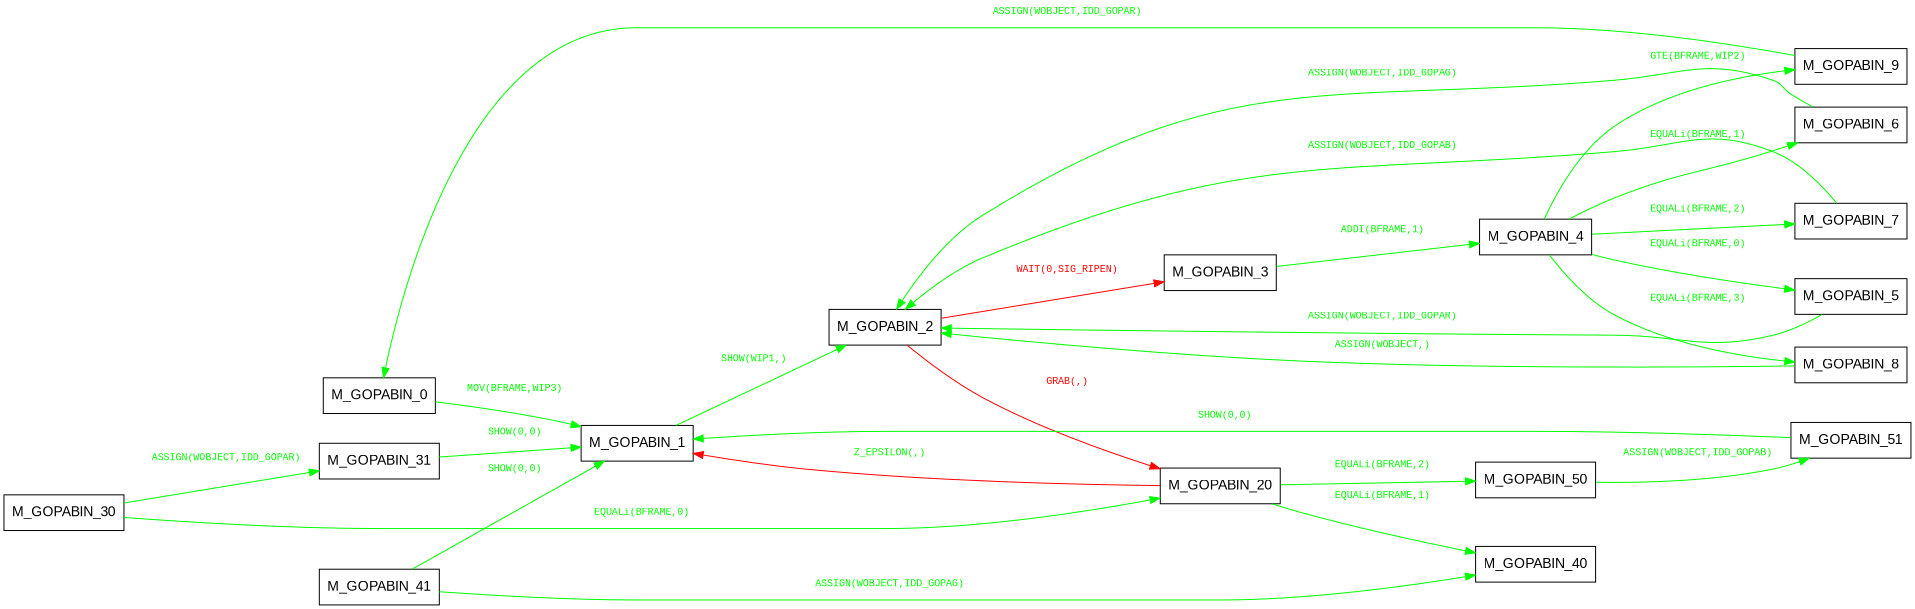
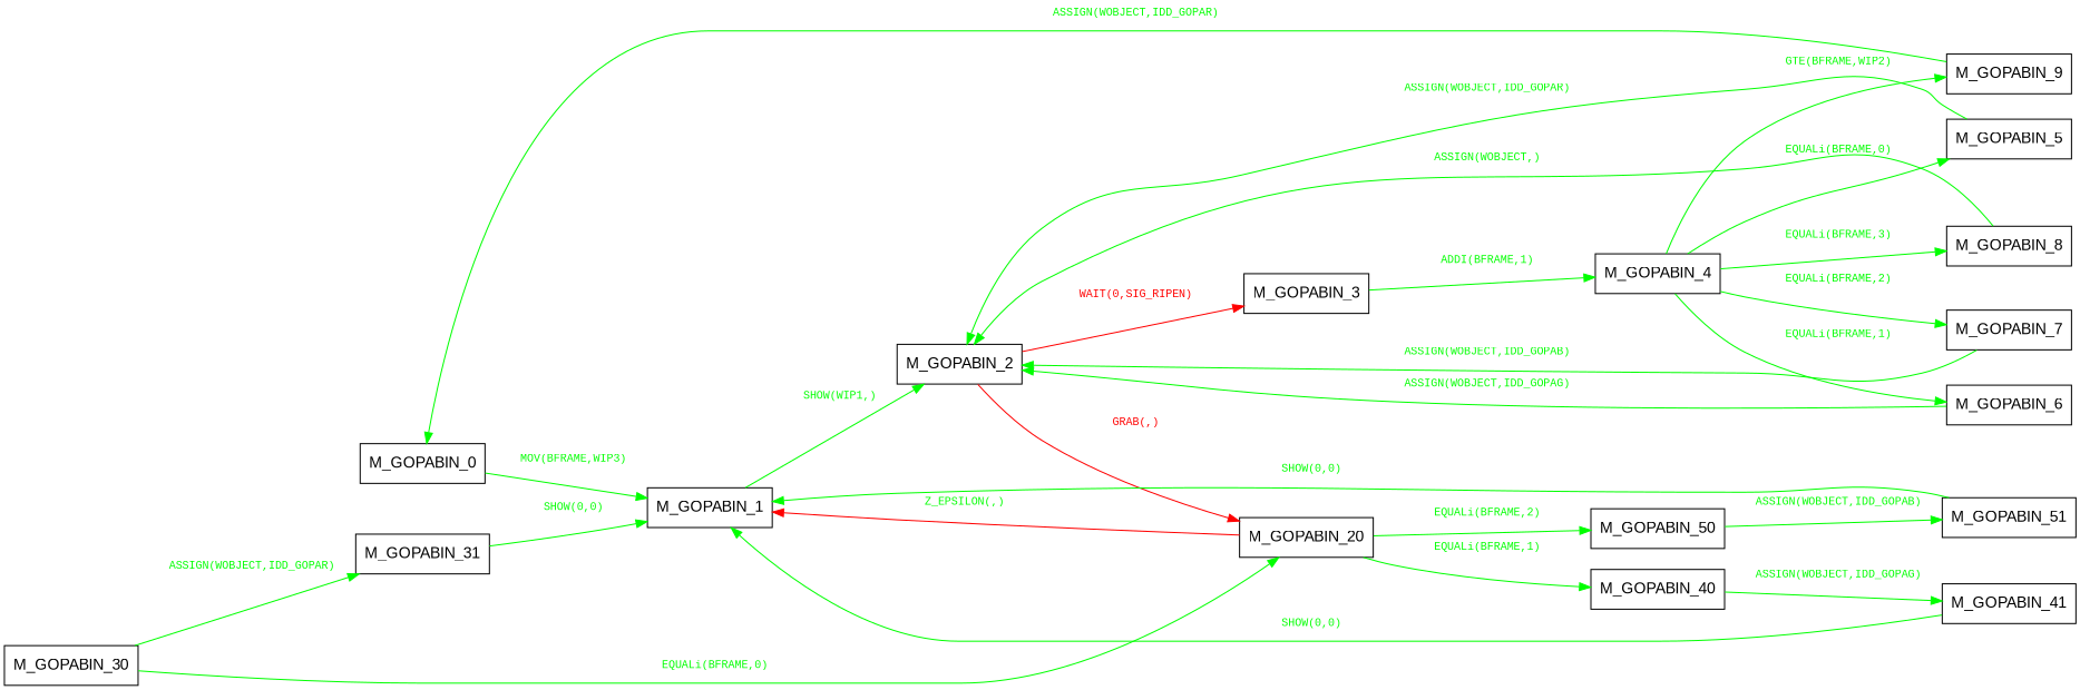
  digraph {
    fontname="Liberation Sans"
    rankdir=LR
    node [fontname="Liberation Sans" shape=record]
    edge [color=green fontcolor=green fontname="Liberation Sans"]
    M_GOPABIN_0
    M_GOPABIN_1
    M_GOPABIN_2
    M_GOPABIN_20
    M_GOPABIN_3
    M_GOPABIN_40
    M_GOPABIN_50
    M_GOPABIN_4
    M_GOPABIN_30
    M_GOPABIN_31
    M_GOPABIN_41
    M_GOPABIN_51
    M_GOPABIN_5
    M_GOPABIN_6
    M_GOPABIN_7
    M_GOPABIN_8
    M_GOPABIN_9
    M_GOPABIN_0 -> M_GOPABIN_1 [label=< <font face="Courier New" point-size="10"> MOV(BFRAME,WIP3)<br/> </font>>]
    M_GOPABIN_1 -> M_GOPABIN_2 [label=< <font face="Courier New" point-size="10"> SHOW(WIP1,)<br/> </font>>]
    M_GOPABIN_2 -> M_GOPABIN_20 [color=red fontcolor=red label=< <font face="Courier New" point-size="10"> GRAB(,)<br/> </font>>]
    M_GOPABIN_2 -> M_GOPABIN_3 [color=red fontcolor=red label=< <font face="Courier New" point-size="10"> WAIT(0,SIG_RIPEN)<br/> </font>>]
    M_GOPABIN_20 -> M_GOPABIN_1 [color=red label=< <font face="Courier New" point-size="10"> Z_EPSILON(,)<br/> </font>>]
    M_GOPABIN_20 -> M_GOPABIN_40 [label=< <font face="Courier New" point-size="10"> EQUALi(BFRAME,1)<br/> </font>>]
    M_GOPABIN_20 -> M_GOPABIN_50 [label=< <font face="Courier New" point-size="10"> EQUALi(BFRAME,2)<br/> </font>>]
    M_GOPABIN_3 -> M_GOPABIN_4 [label=< <font face="Courier New" point-size="10"> ADDI(BFRAME,1)<br/> </font>>]
-   M_GOPABIN_41 -> M_GOPABIN_40 [label=< <font face="Courier New" point-size="10"> ASSIGN(WOBJECT,IDD_GOPAG)<br/> </font>>]
+   M_GOPABIN_40 -> M_GOPABIN_41 [label=< <font face="Courier New" point-size="10"> ASSIGN(WOBJECT,IDD_GOPAG)<br/> </font>>]
    M_GOPABIN_50 -> M_GOPABIN_51 [label=< <font face="Courier New" point-size="10"> ASSIGN(WOBJECT,IDD_GOPAB)<br/> </font>>]
    M_GOPABIN_4 -> M_GOPABIN_5 [label=< <font face="Courier New" point-size="10"> EQUALi(BFRAME,0)<br/> </font>>]
    M_GOPABIN_4 -> M_GOPABIN_6 [label=< <font face="Courier New" point-size="10"> EQUALi(BFRAME,1)<br/> </font>>]
    M_GOPABIN_4 -> M_GOPABIN_7 [label=< <font face="Courier New" point-size="10"> EQUALi(BFRAME,2)<br/> </font>>]
    M_GOPABIN_4 -> M_GOPABIN_8 [label=< <font face="Courier New" point-size="10"> EQUALi(BFRAME,3)<br/> </font>>]
    M_GOPABIN_4 -> M_GOPABIN_9 [label=< <font face="Courier New" point-size="10"> GTE(BFRAME,WIP2)<br/> </font>>]
    M_GOPABIN_30 -> M_GOPABIN_20 [label=< <font face="Courier New" point-size="10"> EQUALi(BFRAME,0)<br/> </font>>]
    M_GOPABIN_30 -> M_GOPABIN_31 [label=< <font face="Courier New" point-size="10"> ASSIGN(WOBJECT,IDD_GOPAR)<br/> </font>>]
    M_GOPABIN_31 -> M_GOPABIN_1 [label=< <font face="Courier New" point-size="10"> SHOW(0,0)<br/> </font>>]
    M_GOPABIN_41 -> M_GOPABIN_1 [label=< <font face="Courier New" point-size="10"> SHOW(0,0)<br/> </font>>]
    M_GOPABIN_51 -> M_GOPABIN_1 [label=< <font face="Courier New" point-size="10"> SHOW(0,0)<br/> </font>>]
    M_GOPABIN_5 -> M_GOPABIN_2 [label=< <font face="Courier New" point-size="10"> ASSIGN(WOBJECT,IDD_GOPAR)<br/> </font>>]
    M_GOPABIN_6 -> M_GOPABIN_2 [label=< <font face="Courier New" point-size="10"> ASSIGN(WOBJECT,IDD_GOPAG)<br/> </font>>]
    M_GOPABIN_7 -> M_GOPABIN_2 [label=< <font face="Courier New" point-size="10"> ASSIGN(WOBJECT,IDD_GOPAB)<br/> </font>>]
    M_GOPABIN_8 -> M_GOPABIN_2 [label=< <font face="Courier New" point-size="10"> ASSIGN(WOBJECT,)<br/> </font>>]
    M_GOPABIN_9 -> M_GOPABIN_0 [label=< <font face="Courier New" point-size="10"> ASSIGN(WOBJECT,IDD_GOPAR)<br/> </font>>]
  }
